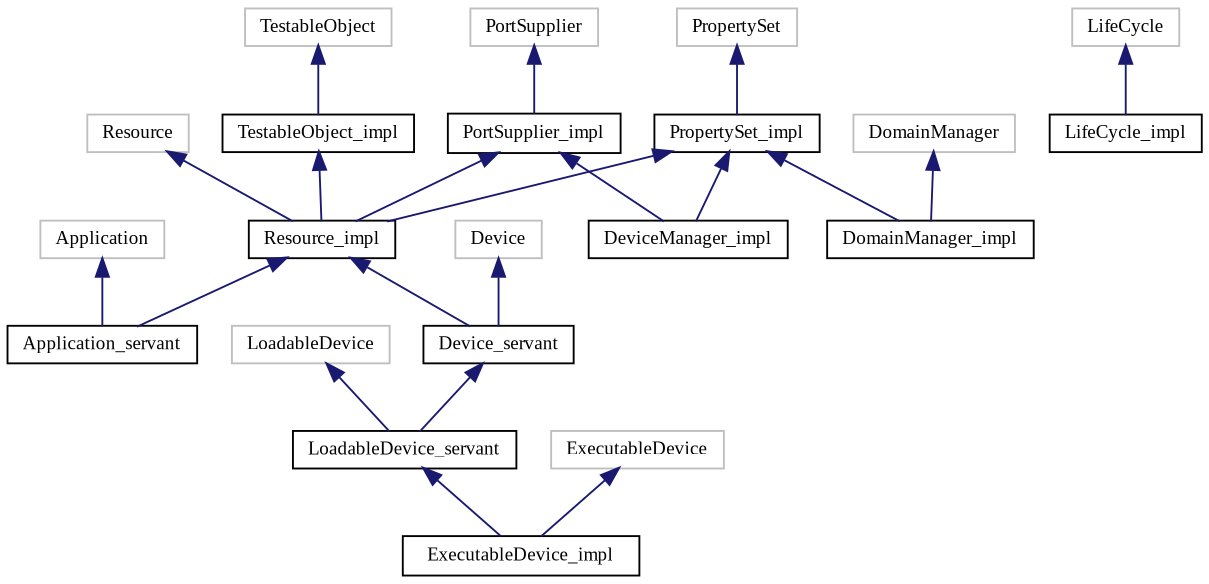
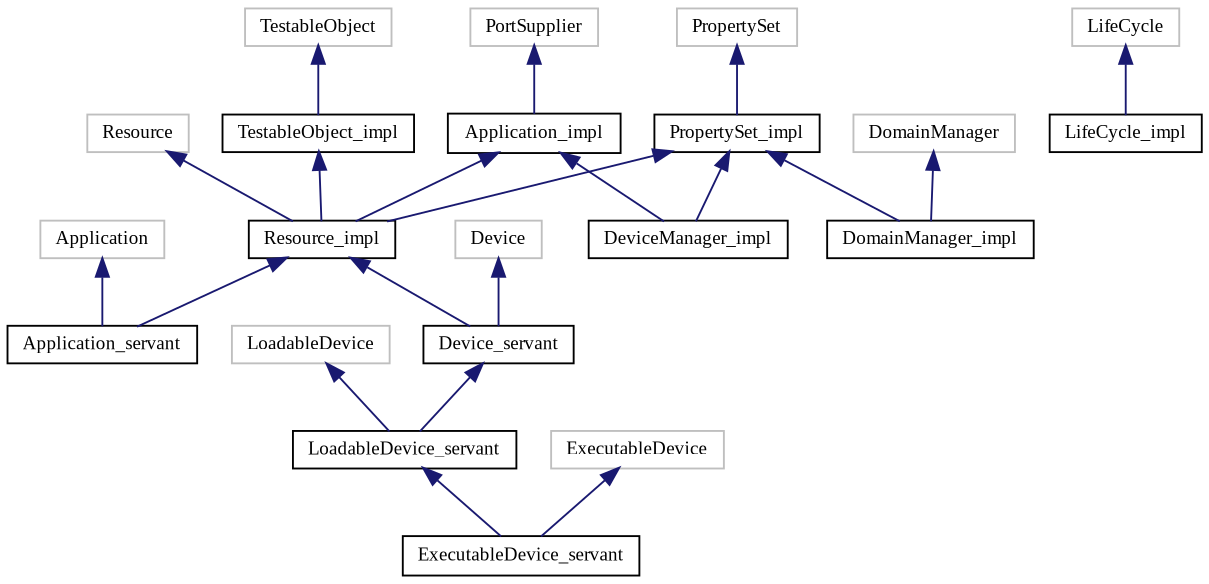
  digraph {
    fontname="Liberation Serif"
    rankdir=TB
    node [color=black fillcolor=white fontname="Liberation Serif" fontsize=10 shape=record style=filled]
    edge [color=midnightblue dir=back fontname="Liberation Serif" fontsize=10 labelfontname=Helvetica labelfontsize=10 style=solid]
    n1 [color=grey75 height=0.2 label=Application width=0.4]
    n2 [height=0.2 label=Application_servant width=0.4]
    n3 [color=grey75 height=0.2 label=Device width=0.4]
    n4 [height=0.2 label=Device_servant width=0.4]
    n5 [height=0.2 label=LoadableDevice_servant width=0.4]
-   n6 [height=0.2 label=ExecutableDevice_impl width=0.4]
+   n6 [height=0.2 label=ExecutableDevice_servant width=0.4]
    n7 [height=0.2 label=DeviceManager_impl width=0.4]
    n8 [color=grey75 height=0.2 label=DomainManager width=0.4]
    n9 [height=0.2 label=DomainManager_impl width=0.4]
    n10 [color=grey75 height=0.2 label=ExecutableDevice width=0.4]
    n11 [color=grey75 height=0.2 label=LifeCycle width=0.4]
    n12 [height=0.2 label=LifeCycle_impl width=0.4]
    n13 [height=0.2 label=Resource_impl width=0.4]
    n14 [color=grey75 height=0.2 label=LoadableDevice width=0.4]
    n15 [color=grey75 height=0.2 label=PortSupplier width=0.4]
-   n16 [height=0.2 label=PortSupplier_impl width=0.4]
+   n16 [height=0.2 label=Application_impl width=0.4]
    n17 [color=grey75 height=0.2 label=PropertySet width=0.4]
    n18 [height=0.2 label=PropertySet_impl width=0.4]
    n19 [color=grey75 height=0.2 label=Resource width=0.4]
    n20 [color=grey75 height=0.2 label=TestableObject width=0.4]
    n21 [height=0.2 label=TestableObject_impl width=0.4]
    n1 -> n2
    n3 -> n4
    n4 -> n5
    n5 -> n6
    n8 -> n9
    n10 -> n6
    n11 -> n12
    n13 -> n2
    n13 -> n4
    n14 -> n5
    n15 -> n16
    n16 -> n7
    n16 -> n13
    n17 -> n18
    n18 -> n7
    n18 -> n9
    n18 -> n13
    n19 -> n13
    n20 -> n21
    n21 -> n13
  }
